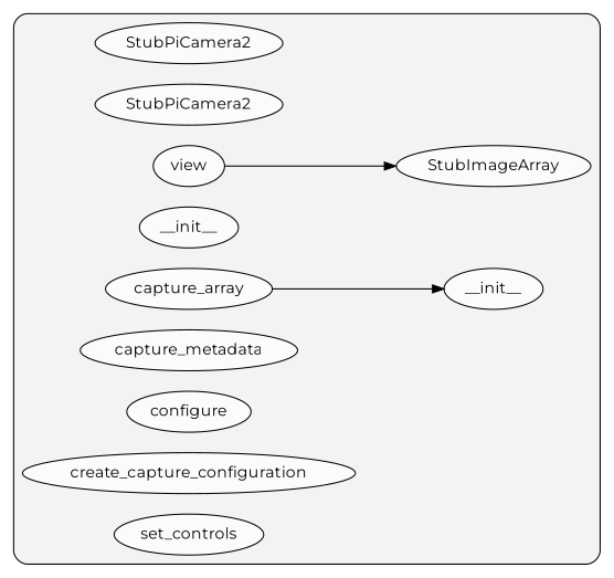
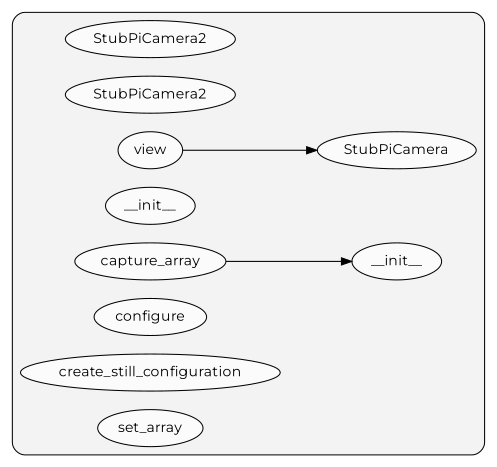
  digraph {
    fontname=Montserrat
    rankdir=LR
    node [fillcolor="#ffffffb2" fontcolor="#000000" fontname=Montserrat group=0 style=filled]
    edge [color="#000000" fontname=Montserrat style=solid]
    n1 [label=StubPiCamera2]
-   n2 [label=StubImageArray]
+   n2 [label=StubPiCamera]
    n3 [label=StubPiCamera2]
    n4 [label=__init__]
    n5 [label=view]
    n6 [label=__init__]
    n7 [label=capture_array]
-   n8 [label=capture_metadata]
    n9 [label=configure]
-   n10 [label=create_capture_configuration]
-   n11 [label=set_controls]
+   n10 [label=create_still_configuration]
+   n11 [label=set_array]
    subgraph cluster_1 {
      fillcolor="#80808018"
      style="filled,rounded"
      n1
      n2
      n3
      n4
      n5
      n6
      n7
-     n8
      n9
      n10
      n11
    }
    n5 -> n2
    n7 -> n4
  }
